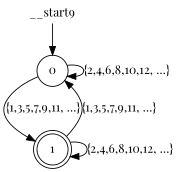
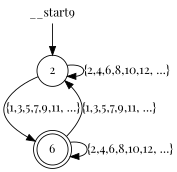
  digraph {
    fontname="Playfair Display"
    node [fontname="Playfair Display"]
    edge [fontname="Playfair Display"]
-   n1 [label=0 shape=circle]
-   n2 [label=1 shape=doublecircle]
+   n1 [label=2 shape=circle]
+   n2 [label=6 shape=doublecircle]
    n3 [height=0 label=__start9 shape=none width=0]
    n1 -> n1 [label="{2,4,6,8,10,12, ...}"]
    n1 -> n2 [label="{1,3,5,7,9,11, ...}"]
    n2 -> n1 [label="{1,3,5,7,9,11, ...}"]
    n2 -> n2 [label="{2,4,6,8,10,12, ...}"]
    n3 -> n1
  }
